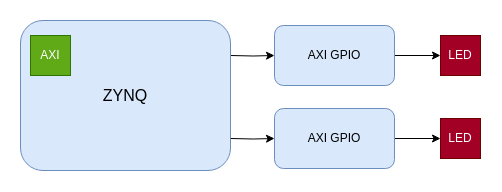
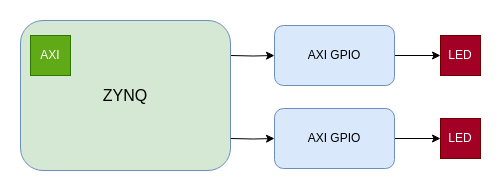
  <mxCell id="0" />
  <mxCell id="1" parent="0" />
  <mxCell id="2" style="edgeStyle=orthogonalEdgeStyle;rounded=0;orthogonalLoop=1;jettySize=auto;html=1;exitX=1;exitY=0.5;exitDx=0;exitDy=0;entryX=0;entryY=0.5;entryDx=0;entryDy=0;" parent="1" target="5" edge="1"><mxGeometry relative="1" as="geometry"><mxPoint x="230.333" y="55" as="sourcePoint" /></mxGeometry></mxCell>
- <mxCell id="3" value="&lt;font style=&quot;font-size: 16px&quot;&gt;ZYNQ&lt;/font&gt;" style="rounded=1;whiteSpace=wrap;html=1;fillColor=#dae8fc;strokeColor=#6c8ebf;" parent="1" vertex="1"><mxGeometry x="20" y="20" width="210" height="150" as="geometry" /></mxCell>
+ <mxCell id="3" value="&lt;font style=&quot;font-size: 16px&quot;&gt;ZYNQ&lt;/font&gt;" style="rounded=1;whiteSpace=wrap;html=1;fillColor=#d5e8d4;strokeColor=#6c8ebf;" parent="1" vertex="1"><mxGeometry x="20" y="20" width="210" height="150" as="geometry" /></mxCell>
  <mxCell id="4" style="edgeStyle=orthogonalEdgeStyle;rounded=0;orthogonalLoop=1;jettySize=auto;html=1;exitX=1;exitY=0.5;exitDx=0;exitDy=0;" parent="1" source="5" target="6" edge="1"><mxGeometry relative="1" as="geometry" /></mxCell>
  <mxCell id="5" value="AXI GPIO" style="rounded=1;whiteSpace=wrap;html=1;fillColor=#dae8fc;strokeColor=#6c8ebf;" parent="1" vertex="1"><mxGeometry x="274" y="25" width="120" height="60" as="geometry" /></mxCell>
  <mxCell id="6" value="LED" style="whiteSpace=wrap;html=1;aspect=fixed;fillColor=#a20025;strokeColor=#6F0000;fontColor=#ffffff;" parent="1" vertex="1"><mxGeometry x="440" y="35" width="40" height="40" as="geometry" /></mxCell>
  <mxCell id="7" value="AXI" style="whiteSpace=wrap;html=1;aspect=fixed;fillColor=#60a917;strokeColor=#2D7600;fontColor=#ffffff;" parent="1" vertex="1"><mxGeometry x="30" y="35" width="40" height="40" as="geometry" /></mxCell>
  <mxCell id="8" style="edgeStyle=orthogonalEdgeStyle;rounded=0;orthogonalLoop=1;jettySize=auto;html=1;exitX=1;exitY=0.5;exitDx=0;exitDy=0;entryX=0;entryY=0.5;entryDx=0;entryDy=0;" edge="1" target="10" parent="1"><mxGeometry relative="1" as="geometry"><mxPoint x="230.333" y="138" as="sourcePoint" /></mxGeometry></mxCell>
  <mxCell id="9" style="edgeStyle=orthogonalEdgeStyle;rounded=0;orthogonalLoop=1;jettySize=auto;html=1;exitX=1;exitY=0.5;exitDx=0;exitDy=0;" edge="1" source="10" target="11" parent="1"><mxGeometry relative="1" as="geometry" /></mxCell>
  <mxCell id="10" value="AXI GPIO" style="rounded=1;whiteSpace=wrap;html=1;fillColor=#dae8fc;strokeColor=#6c8ebf;" vertex="1" parent="1"><mxGeometry x="274" y="108" width="120" height="60" as="geometry" /></mxCell>
  <mxCell id="11" value="LED" style="whiteSpace=wrap;html=1;aspect=fixed;fillColor=#a20025;strokeColor=#6F0000;fontColor=#ffffff;" vertex="1" parent="1"><mxGeometry x="440" y="118" width="40" height="40" as="geometry" /></mxCell>
